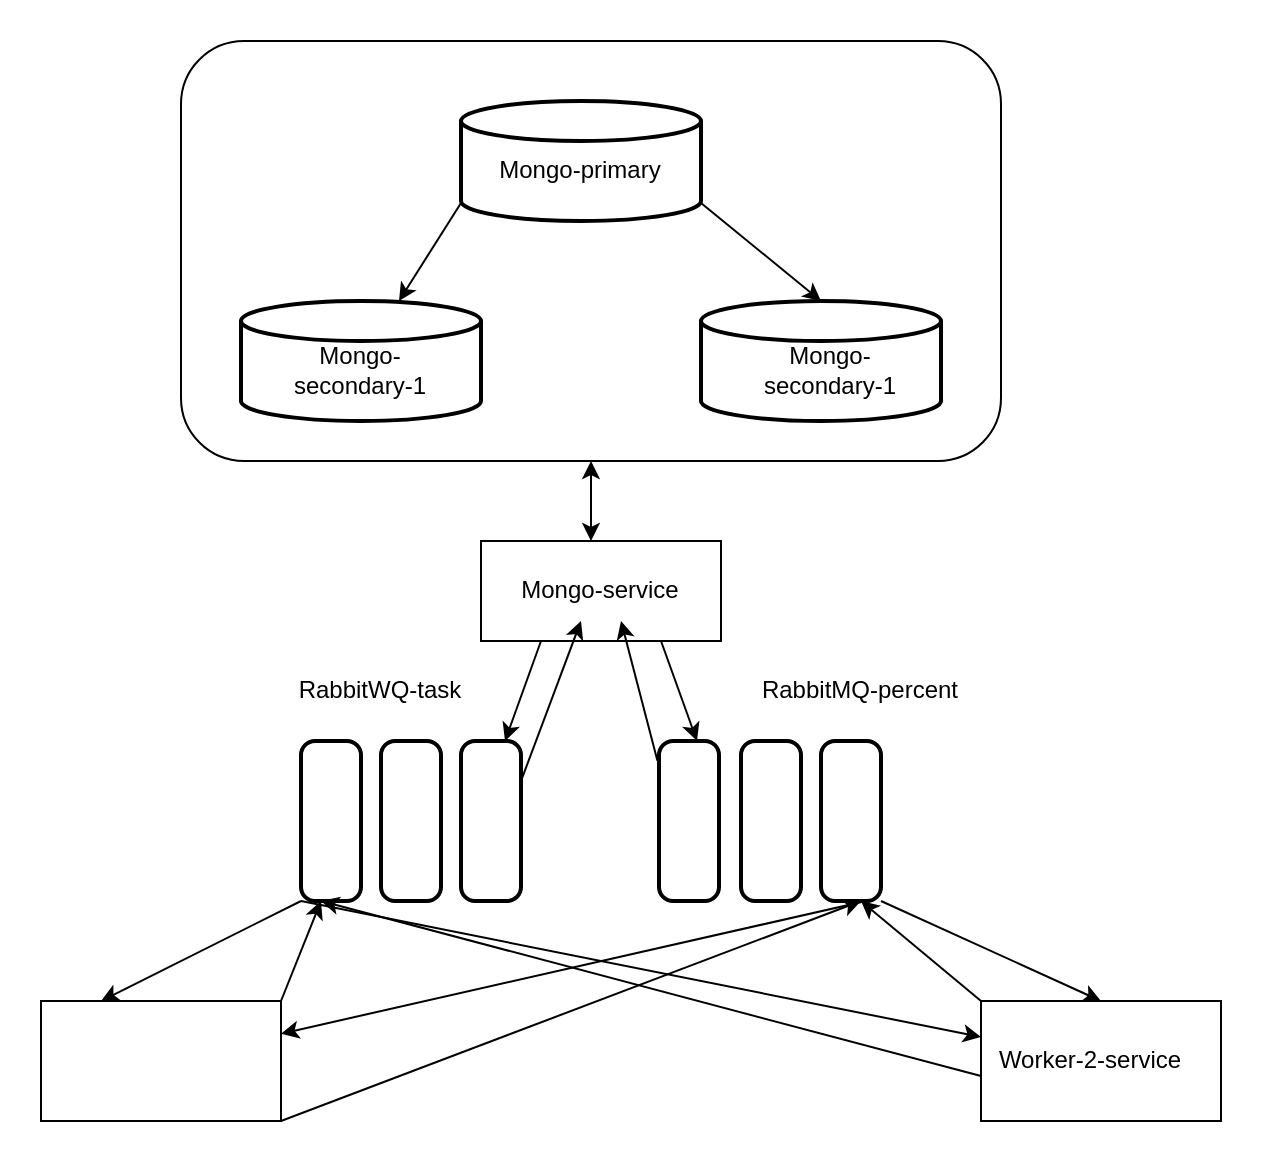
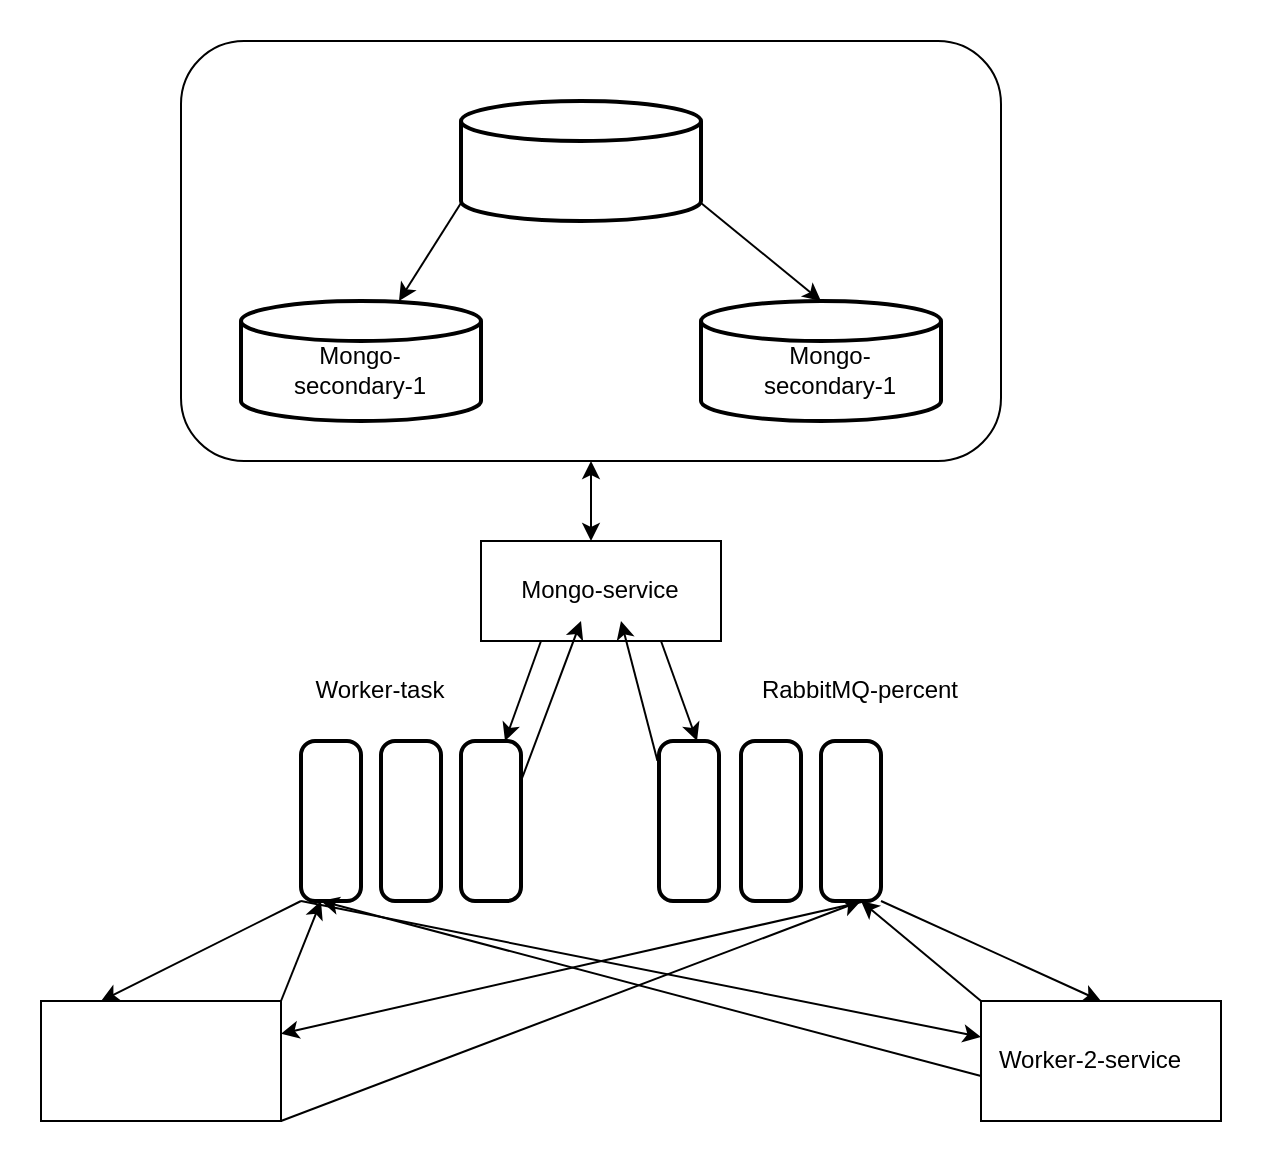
  <mxCell id="0" />
  <mxCell id="1" parent="0" />
  <mxCell id="2" value="" style="rounded=1;whiteSpace=wrap;html=1;" vertex="1" parent="1"><mxGeometry x="90" y="20" width="410" height="210" as="geometry" /></mxCell>
  <mxCell id="3" style="edgeStyle=orthogonalEdgeStyle;rounded=0;orthogonalLoop=1;jettySize=auto;html=1;exitX=0.75;exitY=0;exitDx=0;exitDy=0;entryX=0.75;entryY=0;entryDx=0;entryDy=0;" edge="1" parent="1" source="4" target="18"><mxGeometry relative="1" as="geometry" /></mxCell>
  <mxCell id="4" value="" style="rounded=0;whiteSpace=wrap;html=1;" vertex="1" parent="1"><mxGeometry x="240" y="270" width="120" height="50" as="geometry" /></mxCell>
  <mxCell id="5" value="" style="rounded=0;whiteSpace=wrap;html=1;" vertex="1" parent="1"><mxGeometry x="490" y="500" width="120" height="60" as="geometry" /></mxCell>
  <mxCell id="6" value="" style="strokeWidth=2;html=1;shape=mxgraph.flowchart.database;whiteSpace=wrap;" vertex="1" parent="1"><mxGeometry x="230" y="50" width="120" height="60" as="geometry" /></mxCell>
  <mxCell id="7" value="" style="strokeWidth=2;html=1;shape=mxgraph.flowchart.database;whiteSpace=wrap;" vertex="1" parent="1"><mxGeometry x="350" y="150" width="120" height="60" as="geometry" /></mxCell>
  <mxCell id="8" value="" style="strokeWidth=2;html=1;shape=mxgraph.flowchart.database;whiteSpace=wrap;" vertex="1" parent="1"><mxGeometry x="120" y="150" width="120" height="60" as="geometry" /></mxCell>
  <mxCell id="9" value="" style="endArrow=classic;html=1;rounded=0;exitX=1;exitY=0.85;exitDx=0;exitDy=0;exitPerimeter=0;entryX=0.5;entryY=0;entryDx=0;entryDy=0;entryPerimeter=0;" edge="1" parent="1" source="6" target="7"><mxGeometry width="50" height="50" relative="1" as="geometry"><mxPoint x="390" y="130" as="sourcePoint" /><mxPoint x="380" y="70" as="targetPoint" /></mxGeometry></mxCell>
  <mxCell id="10" value="" style="endArrow=classic;html=1;rounded=0;exitX=0;exitY=0.85;exitDx=0;exitDy=0;exitPerimeter=0;" edge="1" parent="1" source="6" target="8"><mxGeometry width="50" height="50" relative="1" as="geometry"><mxPoint x="390" y="130" as="sourcePoint" /><mxPoint x="160" y="70" as="targetPoint" /></mxGeometry></mxCell>
  <mxCell id="11" value="" style="rounded=0;whiteSpace=wrap;html=1;" vertex="1" parent="1"><mxGeometry x="20" y="500" width="120" height="60" as="geometry" /></mxCell>
  <mxCell id="12" value="" style="endArrow=classic;html=1;rounded=0;exitX=0.25;exitY=1;exitDx=0;exitDy=0;" edge="1" parent="1" source="4"><mxGeometry width="50" height="50" relative="1" as="geometry"><mxPoint x="390" y="400" as="sourcePoint" /><mxPoint x="252" y="370" as="targetPoint" /></mxGeometry></mxCell>
  <mxCell id="13" value="" style="endArrow=classic;html=1;rounded=0;exitX=0.75;exitY=1;exitDx=0;exitDy=0;" edge="1" parent="1" source="4"><mxGeometry width="50" height="50" relative="1" as="geometry"><mxPoint x="258.84" y="272.94" as="sourcePoint" /><mxPoint x="348" y="370" as="targetPoint" /></mxGeometry></mxCell>
  <mxCell id="14" value="" style="endArrow=classic;html=1;rounded=0;entryX=0.5;entryY=0;entryDx=0;entryDy=0;exitX=1;exitY=1;exitDx=0;exitDy=0;" edge="1" parent="1" source="25" target="5"><mxGeometry width="50" height="50" relative="1" as="geometry"><mxPoint x="352.26" y="450" as="sourcePoint" /><mxPoint x="480" y="440" as="targetPoint" /></mxGeometry></mxCell>
  <mxCell id="15" value="" style="endArrow=classic;html=1;rounded=0;exitX=0.75;exitY=1;exitDx=0;exitDy=0;" edge="1" parent="1" source="25" target="11"><mxGeometry width="50" height="50" relative="1" as="geometry"><mxPoint x="350" y="450" as="sourcePoint" /><mxPoint x="400" y="525" as="targetPoint" /></mxGeometry></mxCell>
  <mxCell id="16" value="" style="endArrow=classic;html=1;rounded=0;entryX=0.25;entryY=0;entryDx=0;entryDy=0;exitX=0;exitY=1;exitDx=0;exitDy=0;" edge="1" parent="1" source="21" target="11"><mxGeometry width="50" height="50" relative="1" as="geometry"><mxPoint x="240" y="450" as="sourcePoint" /><mxPoint x="244.286" y="530" as="targetPoint" /></mxGeometry></mxCell>
  <mxCell id="17" value="" style="endArrow=classic;html=1;rounded=0;exitX=0;exitY=1;exitDx=0;exitDy=0;" edge="1" parent="1" source="21" target="5"><mxGeometry width="50" height="50" relative="1" as="geometry"><mxPoint x="240" y="450" as="sourcePoint" /><mxPoint x="414" y="525" as="targetPoint" /></mxGeometry></mxCell>
  <mxCell id="18" value="Mongo-service" style="text;html=1;strokeColor=none;fillColor=none;align=center;verticalAlign=middle;whiteSpace=wrap;rounded=0;" vertex="1" parent="1"><mxGeometry x="240" y="280" width="120" height="30" as="geometry" /></mxCell>
  <mxCell id="19" value="Worker-2-service" style="text;html=1;strokeColor=none;fillColor=none;align=center;verticalAlign=middle;whiteSpace=wrap;rounded=0;" vertex="1" parent="1"><mxGeometry x="490" y="515" width="110" height="30" as="geometry" /></mxCell>
  <mxCell id="20" value="" style="rounded=1;whiteSpace=wrap;html=1;absoluteArcSize=1;arcSize=14;strokeWidth=2;" vertex="1" parent="1"><mxGeometry x="230" y="370" width="30" height="80" as="geometry" /></mxCell>
  <mxCell id="21" value="" style="rounded=1;whiteSpace=wrap;html=1;absoluteArcSize=1;arcSize=14;strokeWidth=2;" vertex="1" parent="1"><mxGeometry x="150" y="370" width="30" height="80" as="geometry" /></mxCell>
  <mxCell id="22" value="" style="rounded=1;whiteSpace=wrap;html=1;absoluteArcSize=1;arcSize=14;strokeWidth=2;" vertex="1" parent="1"><mxGeometry x="190" y="370" width="30" height="80" as="geometry" /></mxCell>
  <mxCell id="23" value="" style="rounded=1;whiteSpace=wrap;html=1;absoluteArcSize=1;arcSize=14;strokeWidth=2;" vertex="1" parent="1"><mxGeometry x="329" y="370" width="30" height="80" as="geometry" /></mxCell>
  <mxCell id="24" value="" style="rounded=1;whiteSpace=wrap;html=1;absoluteArcSize=1;arcSize=14;strokeWidth=2;" vertex="1" parent="1"><mxGeometry x="370" y="370" width="30" height="80" as="geometry" /></mxCell>
  <mxCell id="25" value="" style="rounded=1;whiteSpace=wrap;html=1;absoluteArcSize=1;arcSize=14;strokeWidth=2;" vertex="1" parent="1"><mxGeometry x="410" y="370" width="30" height="80" as="geometry" /></mxCell>
  <mxCell id="26" value="RabbitMQ-percent" style="text;html=1;strokeColor=none;fillColor=none;align=center;verticalAlign=middle;whiteSpace=wrap;rounded=0;" vertex="1" parent="1"><mxGeometry x="350" y="330" width="160" height="30" as="geometry" /></mxCell>
- <mxCell id="27" value="RabbitWQ-task" style="text;html=1;strokeColor=none;fillColor=none;align=center;verticalAlign=middle;whiteSpace=wrap;rounded=0;" vertex="1" parent="1"><mxGeometry x="140" y="330" width="100" height="30" as="geometry" /></mxCell>
+ <mxCell id="27" value="Worker-task" style="text;html=1;strokeColor=none;fillColor=none;align=center;verticalAlign=middle;whiteSpace=wrap;rounded=0;" vertex="1" parent="1"><mxGeometry x="140" y="330" width="100" height="30" as="geometry" /></mxCell>
  <mxCell id="28" value="Mongo-secondary-1" style="text;html=1;strokeColor=none;fillColor=none;align=center;verticalAlign=middle;whiteSpace=wrap;rounded=0;" vertex="1" parent="1"><mxGeometry x="370" y="170" width="90" height="30" as="geometry" /></mxCell>
  <mxCell id="29" value="Mongo-secondary-1" style="text;html=1;strokeColor=none;fillColor=none;align=center;verticalAlign=middle;whiteSpace=wrap;rounded=0;" vertex="1" parent="1"><mxGeometry x="135" y="170" width="90" height="30" as="geometry" /></mxCell>
- <mxCell id="30" value="Mongo-primary" style="text;html=1;strokeColor=none;fillColor=none;align=center;verticalAlign=middle;whiteSpace=wrap;rounded=0;" vertex="1" parent="1"><mxGeometry x="245" y="70" width="90" height="30" as="geometry" /></mxCell>
  <mxCell id="31" value="" style="endArrow=classic;html=1;rounded=0;exitX=1;exitY=0;exitDx=0;exitDy=0;" edge="1" parent="1" source="11"><mxGeometry width="50" height="50" relative="1" as="geometry"><mxPoint x="160" y="460" as="sourcePoint" /><mxPoint x="160" y="450" as="targetPoint" /></mxGeometry></mxCell>
  <mxCell id="32" value="" style="endArrow=classic;html=1;rounded=0;exitX=0;exitY=0;exitDx=0;exitDy=0;" edge="1" parent="1" source="5"><mxGeometry width="50" height="50" relative="1" as="geometry"><mxPoint x="450" y="460" as="sourcePoint" /><mxPoint x="430" y="450" as="targetPoint" /></mxGeometry></mxCell>
  <mxCell id="33" value="" style="endArrow=classic;html=1;rounded=0;exitX=0;exitY=0.75;exitDx=0;exitDy=0;" edge="1" parent="1" source="19"><mxGeometry width="50" height="50" relative="1" as="geometry"><mxPoint x="160" y="460" as="sourcePoint" /><mxPoint x="160" y="450" as="targetPoint" /></mxGeometry></mxCell>
  <mxCell id="34" value="" style="endArrow=classic;html=1;rounded=0;exitX=1;exitY=1;exitDx=0;exitDy=0;" edge="1" parent="1" source="11"><mxGeometry width="50" height="50" relative="1" as="geometry"><mxPoint x="200" y="570" as="sourcePoint" /><mxPoint x="430" y="450" as="targetPoint" /></mxGeometry></mxCell>
  <mxCell id="35" value="" style="endArrow=classic;html=1;rounded=0;exitX=1;exitY=0.25;exitDx=0;exitDy=0;" edge="1" parent="1" source="20"><mxGeometry width="50" height="50" relative="1" as="geometry"><mxPoint x="290" y="430" as="sourcePoint" /><mxPoint x="290" y="310" as="targetPoint" /></mxGeometry></mxCell>
  <mxCell id="36" value="" style="endArrow=classic;html=1;rounded=0;exitX=-0.026;exitY=0.123;exitDx=0;exitDy=0;exitPerimeter=0;" edge="1" parent="1" source="23"><mxGeometry width="50" height="50" relative="1" as="geometry"><mxPoint x="340" y="320" as="sourcePoint" /><mxPoint x="310" y="310" as="targetPoint" /></mxGeometry></mxCell>
  <mxCell id="37" value="" style="endArrow=classic;startArrow=classic;html=1;rounded=0;entryX=0.5;entryY=1;entryDx=0;entryDy=0;" edge="1" parent="1" target="2"><mxGeometry width="50" height="50" relative="1" as="geometry"><mxPoint x="295" y="270" as="sourcePoint" /><mxPoint x="440" y="250" as="targetPoint" /></mxGeometry></mxCell>
